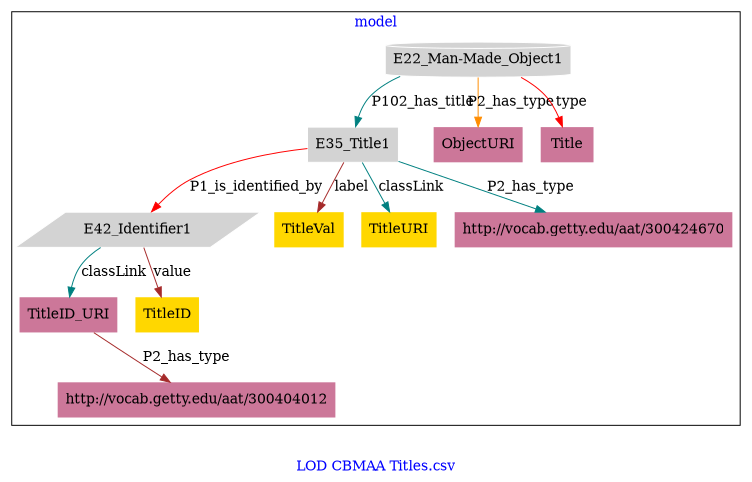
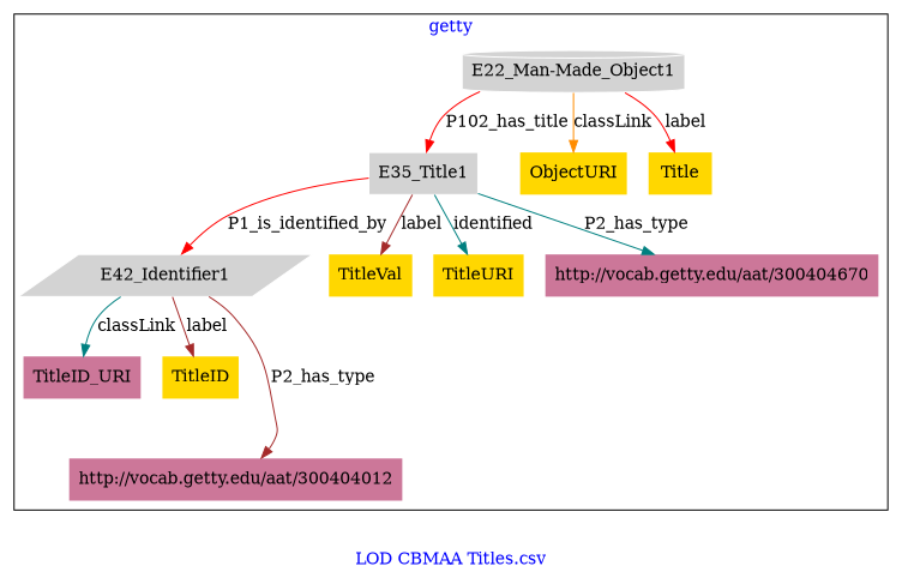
  digraph {
    fontcolor=blue
    label="LOD CBMAA Titles.csv"
    remincross=true
    node [fillcolor=gold shape=plaintext style=filled]
    edge [color=red fontcolor=black]
    n1 [color=white fillcolor=lightgray label="E22_Man-Made_Object1" shape=cylinder]
    n2 [color=white fillcolor=lightgray label=E35_Title1 shape=box]
    n3 [color=white fillcolor=lightgray label=E42_Identifier1 shape=parallelogram]
    n4 [label=TitleVal]
-   n5 [fillcolor="#CC7799" label=ObjectURI]
+   n5 [label=ObjectURI]
    n6 [fillcolor="#CC7799" label=TitleID_URI]
-   n7 [fillcolor="#CC7799" label=Title]
+   n7 [label=Title]
    n8 [label=TitleID]
    n9 [label=TitleURI]
    n10 [fillcolor="#CC7799" label="http://vocab.getty.edu/aat/300404012"]
-   n11 [fillcolor="#CC7799" label="http://vocab.getty.edu/aat/300424670"]
+   n11 [fillcolor="#CC7799" label="http://vocab.getty.edu/aat/300404670"]
    subgraph cluster_1 {
-     label=model
+     label=getty
      n1
      n2
      n3
      n4
      n5
      n6
      n7
      n8
      n9
      n10
      n11
    }
-   n1 -> n2 [color=teal label=P102_has_title]
-   n1 -> n5 [color=darkorange label=P2_has_type]
-   n1 -> n7 [label=type]
+   n1 -> n2 [label=P102_has_title]
+   n1 -> n5 [color=darkorange label=classLink]
+   n1 -> n7 [label=label]
    n2 -> n3 [label=P1_is_identified_by]
    n2 -> n4 [color=brown label=label]
-   n2 -> n9 [color=teal label=classLink]
+   n2 -> n9 [color=teal label=identified]
    n2 -> n11 [color=teal label=P2_has_type]
    n3 -> n6 [color=teal label=classLink]
-   n3 -> n8 [color=brown label=value]
-   n6 -> n10 [color=brown label=P2_has_type]
+   n3 -> n8 [color=brown label=label]
+   n3 -> n10 [color=brown label=P2_has_type]
  }
